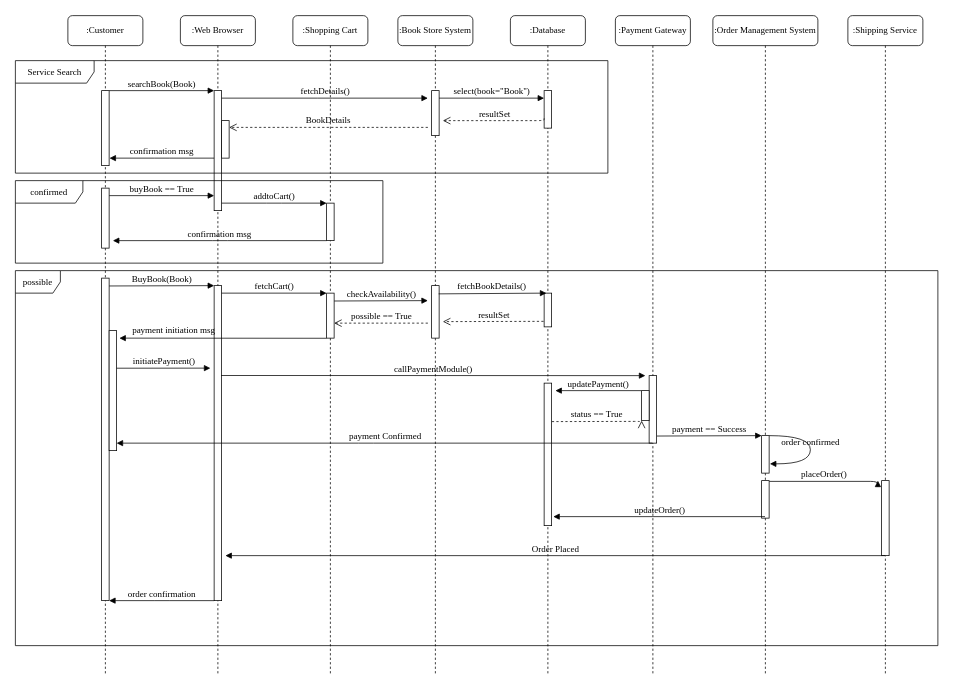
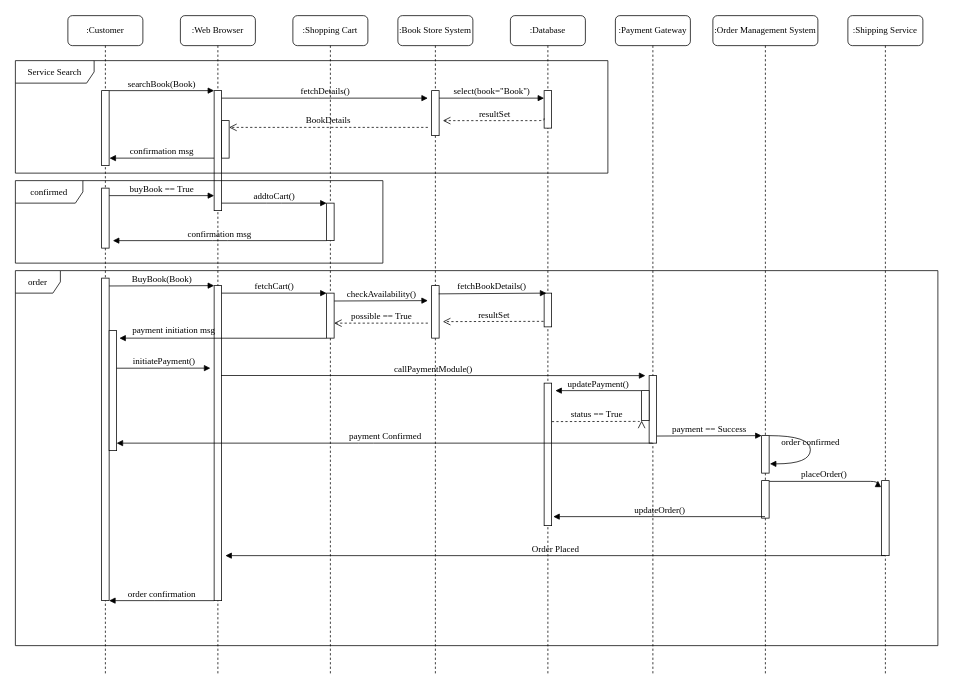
  <mxCell id="0" />
  <mxCell id="1" parent="0" />
  <mxCell id="2" value=":Web Browser" style="shape=umlLifeline;perimeter=lifelinePerimeter;whiteSpace=wrap;html=1;container=1;collapsible=0;recursiveResize=0;outlineConnect=0;rounded=1;shadow=0;comic=0;labelBackgroundColor=none;strokeWidth=1;fontFamily=Verdana;fontSize=12;align=center;" parent="1" vertex="1"><mxGeometry x="240" y="20" width="100" height="880" as="geometry" /></mxCell>
  <mxCell id="3" value="" style="html=1;points=[];perimeter=orthogonalPerimeter;rounded=0;shadow=0;comic=0;labelBackgroundColor=none;strokeWidth=1;fontFamily=Verdana;fontSize=12;align=center;" parent="2" vertex="1"><mxGeometry x="45" y="100" width="10" height="160" as="geometry" /></mxCell>
  <mxCell id="4" value="" style="html=1;points=[];perimeter=orthogonalPerimeter;rounded=0;shadow=0;comic=0;labelBackgroundColor=none;strokeWidth=1;fontFamily=Verdana;fontSize=12;align=center;" vertex="1" parent="2"><mxGeometry x="55" y="140" width="10" height="50" as="geometry" /></mxCell>
  <mxCell id="5" value="buyBook == True" style="html=1;verticalAlign=bottom;endArrow=block;entryX=0;entryY=0;labelBackgroundColor=none;fontFamily=Verdana;fontSize=12;edgeStyle=elbowEdgeStyle;elbow=vertical;" edge="1" parent="2"><mxGeometry relative="1" as="geometry"><mxPoint x="-95" y="240" as="sourcePoint" /><mxPoint x="45" y="240" as="targetPoint" /></mxGeometry></mxCell>
  <mxCell id="6" value="BuyBook(Book)" style="html=1;verticalAlign=bottom;endArrow=block;entryX=0;entryY=0;labelBackgroundColor=none;fontFamily=Verdana;fontSize=12;edgeStyle=elbowEdgeStyle;elbow=vertical;" edge="1" parent="2"><mxGeometry relative="1" as="geometry"><mxPoint x="-95" y="360.47" as="sourcePoint" /><mxPoint x="45" y="360.47" as="targetPoint" /></mxGeometry></mxCell>
  <mxCell id="7" value="" style="html=1;points=[];perimeter=orthogonalPerimeter;rounded=0;shadow=0;comic=0;labelBackgroundColor=none;strokeWidth=1;fontFamily=Verdana;fontSize=12;align=center;" vertex="1" parent="2"><mxGeometry x="45" y="360" width="10" height="420" as="geometry" /></mxCell>
  <mxCell id="8" value="order confirmation" style="html=1;verticalAlign=bottom;endArrow=block;labelBackgroundColor=none;fontFamily=Verdana;fontSize=12;edgeStyle=elbowEdgeStyle;elbow=vertical;" edge="1" parent="2"><mxGeometry relative="1" as="geometry"><mxPoint x="45" y="780" as="sourcePoint" /><mxPoint x="-95" y="780" as="targetPoint" /></mxGeometry></mxCell>
  <mxCell id="9" value=":Shopping Cart" style="shape=umlLifeline;perimeter=lifelinePerimeter;whiteSpace=wrap;html=1;container=1;collapsible=0;recursiveResize=0;outlineConnect=0;rounded=1;shadow=0;comic=0;labelBackgroundColor=none;strokeWidth=1;fontFamily=Verdana;fontSize=12;align=center;" parent="1" vertex="1"><mxGeometry x="390" y="20" width="100" height="880" as="geometry" /></mxCell>
  <mxCell id="10" value="BookDetails" style="html=1;verticalAlign=bottom;endArrow=open;dashed=1;endSize=8;labelBackgroundColor=none;fontFamily=Verdana;fontSize=12;edgeStyle=elbowEdgeStyle;elbow=vertical;" edge="1" parent="9"><mxGeometry relative="1" as="geometry"><mxPoint x="-85" y="149" as="targetPoint" /><Array as="points" /><mxPoint x="180" y="149" as="sourcePoint" /></mxGeometry></mxCell>
  <mxCell id="11" value="addtoCart()" style="html=1;verticalAlign=bottom;endArrow=block;entryX=0;entryY=0;labelBackgroundColor=none;fontFamily=Verdana;fontSize=12;edgeStyle=elbowEdgeStyle;elbow=vertical;" edge="1" parent="9"><mxGeometry relative="1" as="geometry"><mxPoint x="-95" y="250" as="sourcePoint" /><mxPoint x="45" y="250" as="targetPoint" /></mxGeometry></mxCell>
  <mxCell id="12" value="" style="html=1;points=[];perimeter=orthogonalPerimeter;rounded=0;shadow=0;comic=0;labelBackgroundColor=none;strokeWidth=1;fontFamily=Verdana;fontSize=12;align=center;" vertex="1" parent="9"><mxGeometry x="45" y="250" width="10" height="50" as="geometry" /></mxCell>
  <mxCell id="13" value="confirmation msg" style="html=1;verticalAlign=bottom;endArrow=block;labelBackgroundColor=none;fontFamily=Verdana;fontSize=12;edgeStyle=elbowEdgeStyle;elbow=vertical;" edge="1" parent="9"><mxGeometry relative="1" as="geometry"><mxPoint x="45" y="300" as="sourcePoint" /><mxPoint x="-240" y="300" as="targetPoint" /></mxGeometry></mxCell>
  <mxCell id="14" value="" style="html=1;points=[];perimeter=orthogonalPerimeter;rounded=0;shadow=0;comic=0;labelBackgroundColor=none;strokeWidth=1;fontFamily=Verdana;fontSize=12;align=center;" vertex="1" parent="9"><mxGeometry x="45" y="370" width="10" height="60" as="geometry" /></mxCell>
  <mxCell id="15" value="fetchCart()" style="html=1;verticalAlign=bottom;endArrow=block;labelBackgroundColor=none;fontFamily=Verdana;fontSize=12;edgeStyle=elbowEdgeStyle;elbow=vertical;" edge="1" parent="9" source="7"><mxGeometry relative="1" as="geometry"><mxPoint x="-50" y="370" as="sourcePoint" /><mxPoint x="45" y="370.32" as="targetPoint" /></mxGeometry></mxCell>
  <mxCell id="16" value="payment initiation msg" style="html=1;verticalAlign=bottom;endArrow=block;labelBackgroundColor=none;fontFamily=Verdana;fontSize=12;edgeStyle=elbowEdgeStyle;elbow=vertical;entryX=1.363;entryY=0.066;entryDx=0;entryDy=0;entryPerimeter=0;" edge="1" parent="9" target="38"><mxGeometry x="0.475" y="-1" relative="1" as="geometry"><mxPoint x="45" y="430.2" as="sourcePoint" /><mxPoint x="-180" y="430" as="targetPoint" /><mxPoint as="offset" /></mxGeometry></mxCell>
  <mxCell id="17" value=":Book Store System" style="shape=umlLifeline;perimeter=lifelinePerimeter;whiteSpace=wrap;html=1;container=1;collapsible=0;recursiveResize=0;outlineConnect=0;rounded=1;shadow=0;comic=0;labelBackgroundColor=none;strokeWidth=1;fontFamily=Verdana;fontSize=12;align=center;" parent="1" vertex="1"><mxGeometry x="530" y="20" width="100" height="880" as="geometry" /></mxCell>
  <mxCell id="18" value="" style="html=1;points=[];perimeter=orthogonalPerimeter;rounded=0;shadow=0;comic=0;labelBackgroundColor=none;strokeWidth=1;fontFamily=Verdana;fontSize=12;align=center;" vertex="1" parent="17"><mxGeometry x="45" y="100" width="10" height="60" as="geometry" /></mxCell>
  <mxCell id="19" value="select(book=&quot;Book&quot;)" style="html=1;verticalAlign=bottom;endArrow=block;entryX=0;entryY=0;labelBackgroundColor=none;fontFamily=Verdana;fontSize=12;edgeStyle=elbowEdgeStyle;elbow=vertical;" edge="1" parent="17"><mxGeometry relative="1" as="geometry"><mxPoint x="55" y="110" as="sourcePoint" /><mxPoint x="195" y="110" as="targetPoint" /></mxGeometry></mxCell>
  <mxCell id="20" value="" style="html=1;points=[];perimeter=orthogonalPerimeter;rounded=0;shadow=0;comic=0;labelBackgroundColor=none;strokeWidth=1;fontFamily=Verdana;fontSize=12;align=center;" vertex="1" parent="17"><mxGeometry x="45" y="360" width="10" height="70" as="geometry" /></mxCell>
  <mxCell id="21" value=":Shipping Service" style="shape=umlLifeline;perimeter=lifelinePerimeter;whiteSpace=wrap;html=1;container=1;collapsible=0;recursiveResize=0;outlineConnect=0;rounded=1;shadow=0;comic=0;labelBackgroundColor=none;strokeWidth=1;fontFamily=Verdana;fontSize=12;align=center;" parent="1" vertex="1"><mxGeometry x="1130" y="20" width="100" height="880" as="geometry" /></mxCell>
  <mxCell id="22" value="placeOrder()" style="html=1;verticalAlign=bottom;endArrow=block;labelBackgroundColor=none;fontFamily=Verdana;fontSize=12;edgeStyle=elbowEdgeStyle;elbow=vertical;exitX=1.048;exitY=0.895;exitDx=0;exitDy=0;exitPerimeter=0;" edge="1" parent="21"><mxGeometry relative="1" as="geometry"><mxPoint x="-105" y="621" as="sourcePoint" /><mxPoint x="40" y="620" as="targetPoint" /><Array as="points" /></mxGeometry></mxCell>
  <mxCell id="23" value="" style="html=1;points=[];perimeter=orthogonalPerimeter;rounded=0;shadow=0;comic=0;labelBackgroundColor=none;strokeWidth=1;fontFamily=Verdana;fontSize=12;align=center;" vertex="1" parent="21"><mxGeometry x="45" y="620" width="10" height="100" as="geometry" /></mxCell>
  <mxCell id="24" value=":Database" style="shape=umlLifeline;perimeter=lifelinePerimeter;whiteSpace=wrap;html=1;container=1;collapsible=0;recursiveResize=0;outlineConnect=0;rounded=1;shadow=0;comic=0;labelBackgroundColor=none;strokeWidth=1;fontFamily=Verdana;fontSize=12;align=center;" parent="1" vertex="1"><mxGeometry x="680" y="20" width="100" height="880" as="geometry" /></mxCell>
  <mxCell id="25" value="" style="html=1;points=[];perimeter=orthogonalPerimeter;rounded=0;shadow=0;comic=0;labelBackgroundColor=none;strokeWidth=1;fontFamily=Verdana;fontSize=12;align=center;" vertex="1" parent="24"><mxGeometry x="45" y="100" width="10" height="50" as="geometry" /></mxCell>
  <mxCell id="26" value="resultSet" style="html=1;verticalAlign=bottom;endArrow=open;dashed=1;endSize=8;labelBackgroundColor=none;fontFamily=Verdana;fontSize=12;edgeStyle=elbowEdgeStyle;elbow=vertical;" edge="1" parent="24"><mxGeometry relative="1" as="geometry"><mxPoint x="-90" y="140" as="targetPoint" /><Array as="points"><mxPoint x="-100" y="140" /></Array><mxPoint x="45" y="137" as="sourcePoint" /></mxGeometry></mxCell>
  <mxCell id="27" value="" style="html=1;points=[];perimeter=orthogonalPerimeter;rounded=0;shadow=0;comic=0;labelBackgroundColor=none;strokeWidth=1;fontFamily=Verdana;fontSize=12;align=center;" vertex="1" parent="24"><mxGeometry x="45" y="370" width="10" height="45" as="geometry" /></mxCell>
  <mxCell id="28" value="" style="html=1;points=[];perimeter=orthogonalPerimeter;rounded=0;shadow=0;comic=0;labelBackgroundColor=none;strokeWidth=1;fontFamily=Verdana;fontSize=12;align=center;" vertex="1" parent="24"><mxGeometry x="45" y="490" width="10" height="190" as="geometry" /></mxCell>
  <mxCell id="29" value="Order Placed" style="html=1;verticalAlign=bottom;endArrow=block;labelBackgroundColor=none;fontFamily=Verdana;fontSize=12;edgeStyle=elbowEdgeStyle;elbow=vertical;" edge="1" parent="24"><mxGeometry relative="1" as="geometry"><mxPoint x="499.5" y="720" as="sourcePoint" /><mxPoint x="-380" y="720" as="targetPoint" /></mxGeometry></mxCell>
  <mxCell id="30" value=":Payment Gateway" style="shape=umlLifeline;perimeter=lifelinePerimeter;whiteSpace=wrap;html=1;container=1;collapsible=0;recursiveResize=0;outlineConnect=0;rounded=1;shadow=0;comic=0;labelBackgroundColor=none;strokeWidth=1;fontFamily=Verdana;fontSize=12;align=center;" parent="1" vertex="1"><mxGeometry x="820" y="20" width="100" height="880" as="geometry" /></mxCell>
  <mxCell id="31" value="" style="html=1;points=[];perimeter=orthogonalPerimeter;rounded=0;shadow=0;comic=0;labelBackgroundColor=none;strokeWidth=1;fontFamily=Verdana;fontSize=12;align=center;" vertex="1" parent="30"><mxGeometry x="45" y="480" width="10" height="90" as="geometry" /></mxCell>
  <mxCell id="32" value="" style="html=1;points=[];perimeter=orthogonalPerimeter;rounded=0;shadow=0;comic=0;labelBackgroundColor=none;strokeWidth=1;fontFamily=Verdana;fontSize=12;align=center;" vertex="1" parent="30"><mxGeometry x="35" y="500" width="10" height="40" as="geometry" /></mxCell>
  <mxCell id="33" value="updatePayment()" style="html=1;verticalAlign=bottom;endArrow=block;labelBackgroundColor=none;fontFamily=Verdana;fontSize=12;edgeStyle=elbowEdgeStyle;elbow=vertical;entryX=1.5;entryY=0.053;entryDx=0;entryDy=0;entryPerimeter=0;" edge="1" parent="30" target="28"><mxGeometry relative="1" as="geometry"><mxPoint x="35" y="500" as="sourcePoint" /><mxPoint x="-80" y="500" as="targetPoint" /></mxGeometry></mxCell>
  <mxCell id="34" value="status == True" style="html=1;verticalAlign=bottom;endArrow=open;dashed=1;endSize=8;labelBackgroundColor=none;fontFamily=Verdana;fontSize=12;edgeStyle=elbowEdgeStyle;elbow=vertical;exitX=1.033;exitY=0.27;exitDx=0;exitDy=0;exitPerimeter=0;" edge="1" parent="30" source="28"><mxGeometry relative="1" as="geometry"><mxPoint x="35" y="540" as="targetPoint" /><Array as="points" /><mxPoint x="-30" y="540" as="sourcePoint" /></mxGeometry></mxCell>
  <mxCell id="35" value=":Customer" style="shape=umlLifeline;perimeter=lifelinePerimeter;whiteSpace=wrap;html=1;container=1;collapsible=0;recursiveResize=0;outlineConnect=0;rounded=1;shadow=0;comic=0;labelBackgroundColor=none;strokeWidth=1;fontFamily=Verdana;fontSize=12;align=center;" parent="1" vertex="1"><mxGeometry x="90" y="20" width="100" height="880" as="geometry" /></mxCell>
  <mxCell id="36" value="" style="html=1;points=[];perimeter=orthogonalPerimeter;rounded=0;shadow=0;comic=0;labelBackgroundColor=none;strokeWidth=1;fontFamily=Verdana;fontSize=12;align=center;" parent="35" vertex="1"><mxGeometry x="45" y="100" width="10" height="100" as="geometry" /></mxCell>
  <mxCell id="37" value="" style="html=1;points=[];perimeter=orthogonalPerimeter;rounded=0;shadow=0;comic=0;labelBackgroundColor=none;strokeWidth=1;fontFamily=Verdana;fontSize=12;align=center;" vertex="1" parent="35"><mxGeometry x="45" y="350" width="10" height="430" as="geometry" /></mxCell>
  <mxCell id="38" value="" style="html=1;points=[];perimeter=orthogonalPerimeter;rounded=0;shadow=0;comic=0;labelBackgroundColor=none;strokeWidth=1;fontFamily=Verdana;fontSize=12;align=center;" vertex="1" parent="35"><mxGeometry x="55" y="420" width="10" height="160" as="geometry" /></mxCell>
  <mxCell id="39" value="initiatePayment()" style="html=1;verticalAlign=bottom;endArrow=block;labelBackgroundColor=none;fontFamily=Verdana;fontSize=12;edgeStyle=elbowEdgeStyle;elbow=vertical;" edge="1" parent="35"><mxGeometry relative="1" as="geometry"><mxPoint x="65" y="470.11" as="sourcePoint" /><mxPoint x="190" y="470" as="targetPoint" /></mxGeometry></mxCell>
  <mxCell id="40" value="searchBook(Book)" style="html=1;verticalAlign=bottom;endArrow=block;entryX=0;entryY=0;labelBackgroundColor=none;fontFamily=Verdana;fontSize=12;edgeStyle=elbowEdgeStyle;elbow=vertical;" parent="1" source="36" target="3" edge="1"><mxGeometry relative="1" as="geometry"><mxPoint x="210" y="130" as="sourcePoint" /></mxGeometry></mxCell>
  <mxCell id="41" value=":Order Management System" style="shape=umlLifeline;perimeter=lifelinePerimeter;whiteSpace=wrap;html=1;container=1;collapsible=0;recursiveResize=0;outlineConnect=0;rounded=1;shadow=0;comic=0;labelBackgroundColor=none;strokeWidth=1;fontFamily=Verdana;fontSize=12;align=center;" vertex="1" parent="1"><mxGeometry x="950" y="20" width="140" height="880" as="geometry" /></mxCell>
  <mxCell id="42" value="payment == Success" style="html=1;verticalAlign=bottom;endArrow=block;labelBackgroundColor=none;fontFamily=Verdana;fontSize=12;edgeStyle=elbowEdgeStyle;elbow=vertical;exitX=1.048;exitY=0.895;exitDx=0;exitDy=0;exitPerimeter=0;" edge="1" parent="41" source="31"><mxGeometry relative="1" as="geometry"><mxPoint x="-70" y="560" as="sourcePoint" /><mxPoint x="65" y="560" as="targetPoint" /><Array as="points" /></mxGeometry></mxCell>
  <mxCell id="43" value="order confirmed" style="html=1;verticalAlign=bottom;endArrow=block;labelBackgroundColor=none;fontFamily=Verdana;fontSize=12;elbow=vertical;edgeStyle=orthogonalEdgeStyle;curved=1;entryX=1.1;entryY=0.753;entryPerimeter=0;exitX=1.038;exitY=0.345;exitPerimeter=0;entryDx=0;entryDy=0;" parent="41" target="55" edge="1"><mxGeometry relative="1" as="geometry"><mxPoint x="75" y="560" as="sourcePoint" /><mxPoint x="79.62" y="597.92" as="targetPoint" /><Array as="points"><mxPoint x="130" y="560" /><mxPoint x="130" y="598" /></Array></mxGeometry></mxCell>
  <mxCell id="44" value="" style="html=1;points=[];perimeter=orthogonalPerimeter;rounded=0;shadow=0;comic=0;labelBackgroundColor=none;strokeWidth=1;fontFamily=Verdana;fontSize=12;align=center;" vertex="1" parent="41"><mxGeometry x="65" y="620" width="10" height="50" as="geometry" /></mxCell>
  <mxCell id="45" value="fetchDetails()" style="html=1;verticalAlign=bottom;endArrow=block;labelBackgroundColor=none;fontFamily=Verdana;fontSize=12;edgeStyle=elbowEdgeStyle;elbow=vertical;" parent="1" edge="1"><mxGeometry relative="1" as="geometry"><mxPoint x="295" y="130" as="sourcePoint" /><mxPoint x="570" y="130" as="targetPoint" /></mxGeometry></mxCell>
  <mxCell id="46" value="confirmation msg" style="html=1;verticalAlign=bottom;endArrow=block;labelBackgroundColor=none;fontFamily=Verdana;fontSize=12;edgeStyle=elbowEdgeStyle;elbow=vertical;" edge="1" parent="1"><mxGeometry relative="1" as="geometry"><mxPoint x="285" y="210" as="sourcePoint" /><mxPoint x="145.5" y="210" as="targetPoint" /></mxGeometry></mxCell>
  <mxCell id="47" value="Service Search" style="shape=umlFrame;whiteSpace=wrap;html=1;pointerEvents=0;fontFamily=Verdana;fontSize=12;fontColor=default;labelBackgroundColor=none;width=105;height=30;" vertex="1" parent="1"><mxGeometry x="20" y="80" width="790" height="150" as="geometry" /></mxCell>
  <mxCell id="48" value="confirmed" style="shape=umlFrame;whiteSpace=wrap;html=1;pointerEvents=0;fontFamily=Verdana;fontSize=12;fontColor=default;labelBackgroundColor=none;width=90;height=30;" vertex="1" parent="1"><mxGeometry x="20" y="240" width="490" height="110" as="geometry" /></mxCell>
  <mxCell id="49" value="" style="html=1;points=[];perimeter=orthogonalPerimeter;rounded=0;shadow=0;comic=0;labelBackgroundColor=none;strokeWidth=1;fontFamily=Verdana;fontSize=12;align=center;" vertex="1" parent="1"><mxGeometry x="135" y="250" width="10" height="80" as="geometry" /></mxCell>
  <mxCell id="50" value="fetchBookDetails()" style="html=1;verticalAlign=bottom;endArrow=block;labelBackgroundColor=none;fontFamily=Verdana;fontSize=12;edgeStyle=elbowEdgeStyle;elbow=vertical;exitX=0.933;exitY=0.157;exitDx=0;exitDy=0;exitPerimeter=0;entryX=0.3;entryY=0;entryDx=0;entryDy=0;entryPerimeter=0;" edge="1" parent="1" source="20" target="27"><mxGeometry relative="1" as="geometry"><mxPoint x="590" y="390" as="sourcePoint" /><mxPoint x="720" y="390" as="targetPoint" /></mxGeometry></mxCell>
  <mxCell id="51" value="checkAvailability()" style="html=1;verticalAlign=bottom;endArrow=block;labelBackgroundColor=none;fontFamily=Verdana;fontSize=12;edgeStyle=elbowEdgeStyle;elbow=vertical;exitX=1.015;exitY=0.175;exitDx=0;exitDy=0;exitPerimeter=0;" edge="1" parent="1" source="14"><mxGeometry relative="1" as="geometry"><mxPoint x="450" y="400" as="sourcePoint" /><mxPoint x="570" y="400" as="targetPoint" /></mxGeometry></mxCell>
  <mxCell id="52" value="resultSet" style="html=1;verticalAlign=bottom;endArrow=open;dashed=1;endSize=8;labelBackgroundColor=none;fontFamily=Verdana;fontSize=12;edgeStyle=elbowEdgeStyle;elbow=vertical;exitX=-0.071;exitY=0.836;exitDx=0;exitDy=0;exitPerimeter=0;" edge="1" parent="1" source="27"><mxGeometry relative="1" as="geometry"><mxPoint x="590" y="428" as="targetPoint" /><Array as="points"><mxPoint x="660" y="428" /></Array><mxPoint x="725" y="390" as="sourcePoint" /></mxGeometry></mxCell>
  <mxCell id="53" value="possible == True" style="html=1;verticalAlign=bottom;endArrow=open;dashed=1;endSize=8;labelBackgroundColor=none;fontFamily=Verdana;fontSize=12;edgeStyle=elbowEdgeStyle;elbow=vertical;" edge="1" parent="1"><mxGeometry relative="1" as="geometry"><mxPoint x="445.002" y="430" as="targetPoint" /><Array as="points"><mxPoint x="490.91" y="430" /></Array><mxPoint x="570" y="430" as="sourcePoint" /></mxGeometry></mxCell>
  <mxCell id="54" value="callPaymentModule()" style="html=1;verticalAlign=bottom;endArrow=block;labelBackgroundColor=none;fontFamily=Verdana;fontSize=12;edgeStyle=elbowEdgeStyle;elbow=vertical;exitX=0.931;exitY=0.246;exitDx=0;exitDy=0;exitPerimeter=0;" edge="1" parent="1"><mxGeometry relative="1" as="geometry"><mxPoint x="294.31" y="499.84" as="sourcePoint" /><mxPoint x="860" y="500" as="targetPoint" /></mxGeometry></mxCell>
  <mxCell id="55" value="" style="html=1;points=[];perimeter=orthogonalPerimeter;rounded=0;shadow=0;comic=0;labelBackgroundColor=none;strokeWidth=1;fontFamily=Verdana;fontSize=12;align=center;" vertex="1" parent="1"><mxGeometry x="1015" y="580" width="10" height="50" as="geometry" /></mxCell>
  <mxCell id="56" value="payment Confirmed" style="html=1;verticalAlign=bottom;endArrow=block;labelBackgroundColor=none;fontFamily=Verdana;fontSize=12;edgeStyle=elbowEdgeStyle;elbow=vertical;" edge="1" parent="1" source="30"><mxGeometry relative="1" as="geometry"><mxPoint x="820" y="590.08" as="sourcePoint" /><mxPoint x="155" y="590" as="targetPoint" /></mxGeometry></mxCell>
  <mxCell id="57" value="updateOrder()" style="html=1;verticalAlign=bottom;endArrow=block;labelBackgroundColor=none;fontFamily=Verdana;fontSize=12;edgeStyle=elbowEdgeStyle;elbow=vertical;entryX=1.221;entryY=0.939;entryDx=0;entryDy=0;entryPerimeter=0;" edge="1" parent="1" source="41" target="28"><mxGeometry relative="1" as="geometry"><mxPoint x="935" y="690.36" as="sourcePoint" /><mxPoint x="780" y="690" as="targetPoint" /></mxGeometry></mxCell>
- <mxCell id="58" value="possible" style="shape=umlFrame;whiteSpace=wrap;html=1;pointerEvents=0;fontFamily=Verdana;fontSize=12;fontColor=default;labelBackgroundColor=none;" vertex="1" parent="1"><mxGeometry x="20" y="360" width="1230" height="500" as="geometry" /></mxCell>
+ <mxCell id="58" value="order" style="shape=umlFrame;whiteSpace=wrap;html=1;pointerEvents=0;fontFamily=Verdana;fontSize=12;fontColor=default;labelBackgroundColor=none;" vertex="1" parent="1"><mxGeometry x="20" y="360" width="1230" height="500" as="geometry" /></mxCell>
